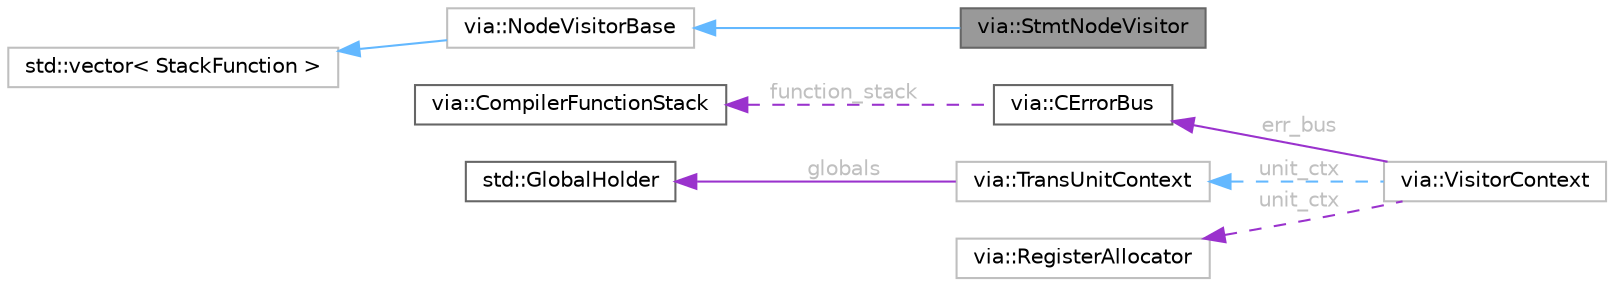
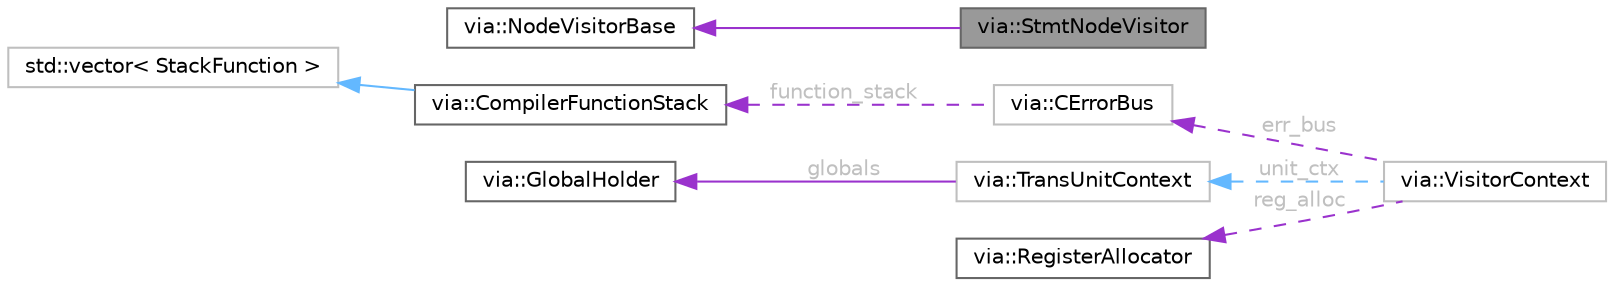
  digraph {
    rankdir=LR
    node [color=gray40 fillcolor=white fontname=Helvetica fontsize=10 shape=box style=filled]
    edge [color=darkorchid3 dir=back fontname=Helvetica fontsize=10 labelfontname=Helvetica labelfontsize=10 style=dashed fontcolor=grey]
    n1 [fillcolor=grey60 fontcolor=black height=0.2 label="via::StmtNodeVisitor" width=0.4]
-   n2 [color=grey75 height=0.2 label="via::NodeVisitorBase" width=0.4]
+   n2 [height=0.2 label="via::NodeVisitorBase" width=0.4]
    n3 [color=grey75 height=0.2 label="via::VisitorContext" width=0.4]
    n4 [color=grey75 height=0.2 label="via::TransUnitContext" width=0.4]
-   n5 [height=0.2 label="std::GlobalHolder" width=0.4]
+   n5 [height=0.2 label="via::GlobalHolder" width=0.4]
    n6 [height=0.2 label="via::CompilerFunctionStack" width=0.4]
-   n7 [height=0.2 label="via::CErrorBus" width=0.4]
+   n7 [color=grey75 height=0.2 label="via::CErrorBus" width=0.4]
    n8 [color=grey75 height=0.2 label="std::vector\< StackFunction \>" width=0.4]
-   n9 [color=grey75 height=0.2 label="via::RegisterAllocator" width=0.4]
-   n2 -> n1 [color=steelblue1 style=solid fontcolor=""]
+   n9 [height=0.2 label="via::RegisterAllocator" width=0.4]
+   n2 -> n1 [style=solid fontcolor=""]
    n4 -> n3 [color=steelblue1 label=" unit_ctx"]
    n5 -> n4 [label=" globals" style=solid]
    n6 -> n7 [label=" function_stack"]
-   n7 -> n3 [label=" err_bus" style=solid]
-   n8 -> n2 [color=steelblue1 style=solid fontcolor=""]
-   n9 -> n3 [label=" unit_ctx"]
+   n7 -> n3 [label=" err_bus"]
+   n8 -> n6 [color=steelblue1 style=solid fontcolor=""]
+   n9 -> n3 [label=" reg_alloc"]
  }
